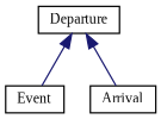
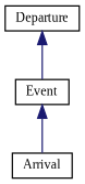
  digraph {
    fontname="Liberation Serif"
    rankdir=TB
    node [color=black fillcolor=white fontname="Liberation Serif" fontsize=10 shape=record style=filled]
    edge [color=midnightblue dir=back fontname="Liberation Serif" fontsize=10 labelfontname=Helvetica labelfontsize=10 style=solid]
    n1 [height=0.2 label=Event width=0.4]
    n2 [height=0.2 label=Arrival width=0.4]
    n3 [height=0.2 label=Departure width=0.4]
-   n3 -> n2
+   n1 -> n2
    n3 -> n1
  }
